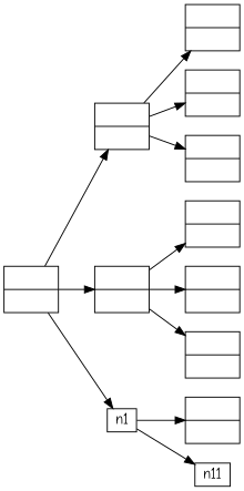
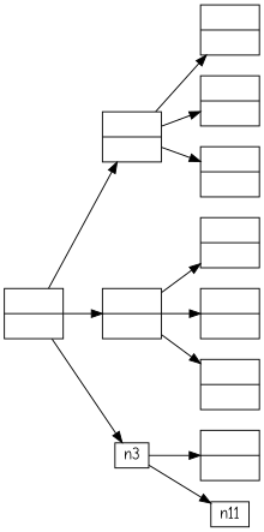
  digraph {
    ordering=out
    rankdir=LR
    fontname="Comic Neue"
    node [shape=record fontname="Comic Neue"]
    edge [fontname="Comic Neue"]
    n0 [height=.1 label=" | "]
    n1 [height=.1 label=" | "]
    n2 [height=.1 label=" | "]
-   n3 [height=.1 label=n1 width=.4]
+   n3 [height=.1 width=.4]
    n4 [height=.1 label=" | "]
    n5 [height=.1 label=" | "]
    n6 [height=.1 label=" | "]
    n7 [height=.1 label=" | "]
    n8 [height=.1 label=" | "]
    n9 [height=.1 label=" | "]
    n10 [height=.1 label=" | "]
    n11 [height=.1 width=.4]
    n0 -> n1
    n0 -> n2
    n0 -> n3
    n1 -> n4
    n1 -> n5
    n1 -> n6
    n2 -> n7
    n2 -> n8
    n2 -> n9
    n3 -> n10
    n3 -> n11
  }
